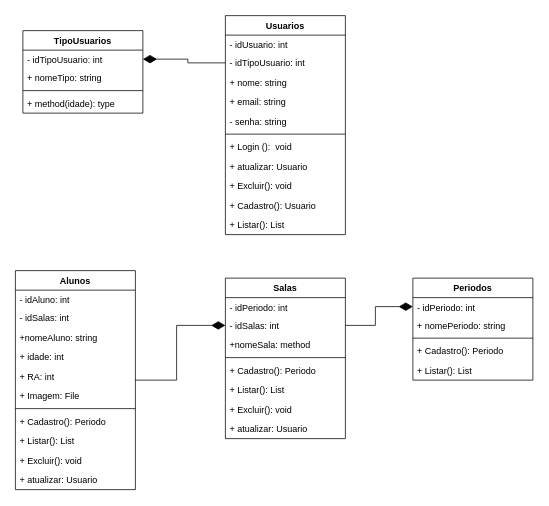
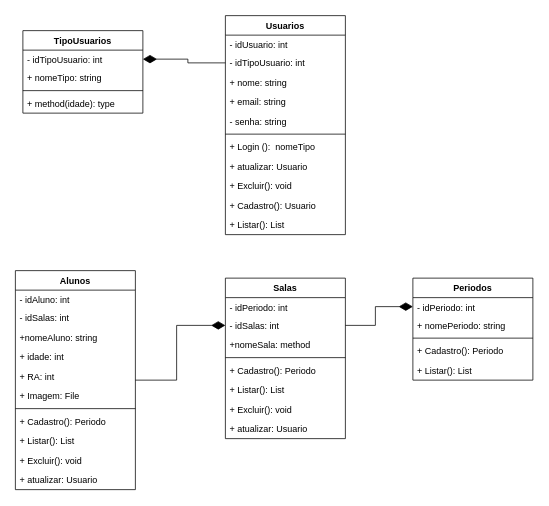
  <mxCell id="0" />
  <mxCell id="1" parent="0" />
  <mxCell id="2" value="TipoUsuarios" style="swimlane;fontStyle=1;align=center;verticalAlign=top;childLayout=stackLayout;horizontal=1;startSize=26;horizontalStack=0;resizeParent=1;resizeParentMax=0;resizeLast=0;collapsible=1;marginBottom=0;" vertex="1" parent="1"><mxGeometry x="30" y="40" width="160" height="110" as="geometry" /></mxCell>
  <mxCell id="3" value="- idTipoUsuario: int" style="text;strokeColor=none;fillColor=none;align=left;verticalAlign=top;spacingLeft=4;spacingRight=4;overflow=hidden;rotatable=0;points=[[0,0.5],[1,0.5]];portConstraint=eastwest;" vertex="1" parent="2"><mxGeometry y="26" width="160" height="24" as="geometry" /></mxCell>
  <mxCell id="4" value="+ nomeTipo: string" style="text;strokeColor=none;fillColor=none;align=left;verticalAlign=top;spacingLeft=4;spacingRight=4;overflow=hidden;rotatable=0;points=[[0,0.5],[1,0.5]];portConstraint=eastwest;" vertex="1" parent="2"><mxGeometry y="50" width="160" height="26" as="geometry" /></mxCell>
  <mxCell id="5" value="" style="line;strokeWidth=1;fillColor=none;align=left;verticalAlign=middle;spacingTop=-1;spacingLeft=3;spacingRight=3;rotatable=0;labelPosition=right;points=[];portConstraint=eastwest;" vertex="1" parent="2"><mxGeometry y="76" width="160" height="8" as="geometry" /></mxCell>
  <mxCell id="6" value="+ method(idade): type" style="text;strokeColor=none;fillColor=none;align=left;verticalAlign=top;spacingLeft=4;spacingRight=4;overflow=hidden;rotatable=0;points=[[0,0.5],[1,0.5]];portConstraint=eastwest;" vertex="1" parent="2"><mxGeometry y="84" width="160" height="26" as="geometry" /></mxCell>
  <mxCell id="7" value="Usuarios" style="swimlane;fontStyle=1;align=center;verticalAlign=top;childLayout=stackLayout;horizontal=1;startSize=26;horizontalStack=0;resizeParent=1;resizeParentMax=0;resizeLast=0;collapsible=1;marginBottom=0;" vertex="1" parent="1"><mxGeometry x="300" y="20" width="160" height="292" as="geometry" /></mxCell>
  <mxCell id="8" value="- idUsuario: int" style="text;strokeColor=none;fillColor=none;align=left;verticalAlign=top;spacingLeft=4;spacingRight=4;overflow=hidden;rotatable=0;points=[[0,0.5],[1,0.5]];portConstraint=eastwest;" vertex="1" parent="7"><mxGeometry y="26" width="160" height="24" as="geometry" /></mxCell>
  <mxCell id="9" value="- idTipoUsuario: int" style="text;strokeColor=none;fillColor=none;align=left;verticalAlign=top;spacingLeft=4;spacingRight=4;overflow=hidden;rotatable=0;points=[[0,0.5],[1,0.5]];portConstraint=eastwest;" vertex="1" parent="7"><mxGeometry y="50" width="160" height="26" as="geometry" /></mxCell>
  <mxCell id="10" value="+ nome: string" style="text;strokeColor=none;fillColor=none;align=left;verticalAlign=top;spacingLeft=4;spacingRight=4;overflow=hidden;rotatable=0;points=[[0,0.5],[1,0.5]];portConstraint=eastwest;" vertex="1" parent="7"><mxGeometry y="76" width="160" height="26" as="geometry" /></mxCell>
  <mxCell id="11" value="+ email: string" style="text;strokeColor=none;fillColor=none;align=left;verticalAlign=top;spacingLeft=4;spacingRight=4;overflow=hidden;rotatable=0;points=[[0,0.5],[1,0.5]];portConstraint=eastwest;" vertex="1" parent="7"><mxGeometry y="102" width="160" height="26" as="geometry" /></mxCell>
  <mxCell id="12" value="- senha: string" style="text;strokeColor=none;fillColor=none;align=left;verticalAlign=top;spacingLeft=4;spacingRight=4;overflow=hidden;rotatable=0;points=[[0,0.5],[1,0.5]];portConstraint=eastwest;" vertex="1" parent="7"><mxGeometry y="128" width="160" height="26" as="geometry" /></mxCell>
  <mxCell id="13" value="" style="line;strokeWidth=1;fillColor=none;align=left;verticalAlign=middle;spacingTop=-1;spacingLeft=3;spacingRight=3;rotatable=0;labelPosition=right;points=[];portConstraint=eastwest;" vertex="1" parent="7"><mxGeometry y="154" width="160" height="8" as="geometry" /></mxCell>
- <mxCell id="14" value="+ Login ():  void" style="text;strokeColor=none;fillColor=none;align=left;verticalAlign=top;spacingLeft=4;spacingRight=4;overflow=hidden;rotatable=0;points=[[0,0.5],[1,0.5]];portConstraint=eastwest;" vertex="1" parent="7"><mxGeometry y="162" width="160" height="26" as="geometry" /></mxCell>
+ <mxCell id="14" value="+ Login ():  nomeTipo" style="text;strokeColor=none;fillColor=none;align=left;verticalAlign=top;spacingLeft=4;spacingRight=4;overflow=hidden;rotatable=0;points=[[0,0.5],[1,0.5]];portConstraint=eastwest;" vertex="1" parent="7"><mxGeometry y="162" width="160" height="26" as="geometry" /></mxCell>
  <mxCell id="15" value="+ atualizar: Usuario" style="text;strokeColor=none;fillColor=none;align=left;verticalAlign=top;spacingLeft=4;spacingRight=4;overflow=hidden;rotatable=0;points=[[0,0.5],[1,0.5]];portConstraint=eastwest;" vertex="1" parent="7"><mxGeometry y="188" width="160" height="26" as="geometry" /></mxCell>
  <mxCell id="16" value="+ Excluir(): void" style="text;strokeColor=none;fillColor=none;align=left;verticalAlign=top;spacingLeft=4;spacingRight=4;overflow=hidden;rotatable=0;points=[[0,0.5],[1,0.5]];portConstraint=eastwest;" vertex="1" parent="7"><mxGeometry y="214" width="160" height="26" as="geometry" /></mxCell>
  <mxCell id="17" value="+ Cadastro(): Usuario" style="text;strokeColor=none;fillColor=none;align=left;verticalAlign=top;spacingLeft=4;spacingRight=4;overflow=hidden;rotatable=0;points=[[0,0.5],[1,0.5]];portConstraint=eastwest;" vertex="1" parent="7"><mxGeometry y="240" width="160" height="26" as="geometry" /></mxCell>
  <mxCell id="18" value="+ Listar(): List" style="text;strokeColor=none;fillColor=none;align=left;verticalAlign=top;spacingLeft=4;spacingRight=4;overflow=hidden;rotatable=0;points=[[0,0.5],[1,0.5]];portConstraint=eastwest;" vertex="1" parent="7"><mxGeometry y="266" width="160" height="26" as="geometry" /></mxCell>
  <mxCell id="19" value="Periodos" style="swimlane;fontStyle=1;align=center;verticalAlign=top;childLayout=stackLayout;horizontal=1;startSize=26;horizontalStack=0;resizeParent=1;resizeParentMax=0;resizeLast=0;collapsible=1;marginBottom=0;" vertex="1" parent="1"><mxGeometry x="550" y="370" width="160" height="136" as="geometry" /></mxCell>
  <mxCell id="20" value="- idPeriodo: int" style="text;strokeColor=none;fillColor=none;align=left;verticalAlign=top;spacingLeft=4;spacingRight=4;overflow=hidden;rotatable=0;points=[[0,0.5],[1,0.5]];portConstraint=eastwest;" vertex="1" parent="19"><mxGeometry y="26" width="160" height="24" as="geometry" /></mxCell>
  <mxCell id="21" value="+ nomePeriodo: string" style="text;strokeColor=none;fillColor=none;align=left;verticalAlign=top;spacingLeft=4;spacingRight=4;overflow=hidden;rotatable=0;points=[[0,0.5],[1,0.5]];portConstraint=eastwest;" vertex="1" parent="19"><mxGeometry y="50" width="160" height="26" as="geometry" /></mxCell>
  <mxCell id="22" value="" style="line;strokeWidth=1;fillColor=none;align=left;verticalAlign=middle;spacingTop=-1;spacingLeft=3;spacingRight=3;rotatable=0;labelPosition=right;points=[];portConstraint=eastwest;" vertex="1" parent="19"><mxGeometry y="76" width="160" height="8" as="geometry" /></mxCell>
  <mxCell id="23" value="+ Cadastro(): Periodo" style="text;strokeColor=none;fillColor=none;align=left;verticalAlign=top;spacingLeft=4;spacingRight=4;overflow=hidden;rotatable=0;points=[[0,0.5],[1,0.5]];portConstraint=eastwest;" vertex="1" parent="19"><mxGeometry y="84" width="160" height="26" as="geometry" /></mxCell>
  <mxCell id="24" value="+ Listar(): List" style="text;strokeColor=none;fillColor=none;align=left;verticalAlign=top;spacingLeft=4;spacingRight=4;overflow=hidden;rotatable=0;points=[[0,0.5],[1,0.5]];portConstraint=eastwest;" vertex="1" parent="19"><mxGeometry y="110" width="160" height="26" as="geometry" /></mxCell>
  <mxCell id="25" value="Salas" style="swimlane;fontStyle=1;align=center;verticalAlign=top;childLayout=stackLayout;horizontal=1;startSize=26;horizontalStack=0;resizeParent=1;resizeParentMax=0;resizeLast=0;collapsible=1;marginBottom=0;" vertex="1" parent="1"><mxGeometry x="300" y="370" width="160" height="214" as="geometry" /></mxCell>
  <mxCell id="26" value="- idPeriodo: int" style="text;strokeColor=none;fillColor=none;align=left;verticalAlign=top;spacingLeft=4;spacingRight=4;overflow=hidden;rotatable=0;points=[[0,0.5],[1,0.5]];portConstraint=eastwest;" vertex="1" parent="25"><mxGeometry y="26" width="160" height="24" as="geometry" /></mxCell>
  <mxCell id="27" value="- idSalas: int" style="text;strokeColor=none;fillColor=none;align=left;verticalAlign=top;spacingLeft=4;spacingRight=4;overflow=hidden;rotatable=0;points=[[0,0.5],[1,0.5]];portConstraint=eastwest;" vertex="1" parent="25"><mxGeometry y="50" width="160" height="26" as="geometry" /></mxCell>
  <mxCell id="28" value="+nomeSala: method" style="text;strokeColor=none;fillColor=none;align=left;verticalAlign=top;spacingLeft=4;spacingRight=4;overflow=hidden;rotatable=0;points=[[0,0.5],[1,0.5]];portConstraint=eastwest;" vertex="1" parent="25"><mxGeometry y="76" width="160" height="26" as="geometry" /></mxCell>
  <mxCell id="29" value="" style="line;strokeWidth=1;fillColor=none;align=left;verticalAlign=middle;spacingTop=-1;spacingLeft=3;spacingRight=3;rotatable=0;labelPosition=right;points=[];portConstraint=eastwest;" vertex="1" parent="25"><mxGeometry y="102" width="160" height="8" as="geometry" /></mxCell>
  <mxCell id="30" value="+ Cadastro(): Periodo" style="text;strokeColor=none;fillColor=none;align=left;verticalAlign=top;spacingLeft=4;spacingRight=4;overflow=hidden;rotatable=0;points=[[0,0.5],[1,0.5]];portConstraint=eastwest;" vertex="1" parent="25"><mxGeometry y="110" width="160" height="26" as="geometry" /></mxCell>
  <mxCell id="31" value="+ Listar(): List" style="text;strokeColor=none;fillColor=none;align=left;verticalAlign=top;spacingLeft=4;spacingRight=4;overflow=hidden;rotatable=0;points=[[0,0.5],[1,0.5]];portConstraint=eastwest;" vertex="1" parent="25"><mxGeometry y="136" width="160" height="26" as="geometry" /></mxCell>
  <mxCell id="32" value="+ Excluir(): void" style="text;strokeColor=none;fillColor=none;align=left;verticalAlign=top;spacingLeft=4;spacingRight=4;overflow=hidden;rotatable=0;points=[[0,0.5],[1,0.5]];portConstraint=eastwest;" vertex="1" parent="25"><mxGeometry y="162" width="160" height="26" as="geometry" /></mxCell>
  <mxCell id="33" value="+ atualizar: Usuario" style="text;strokeColor=none;fillColor=none;align=left;verticalAlign=top;spacingLeft=4;spacingRight=4;overflow=hidden;rotatable=0;points=[[0,0.5],[1,0.5]];portConstraint=eastwest;" vertex="1" parent="25"><mxGeometry y="188" width="160" height="26" as="geometry" /></mxCell>
  <mxCell id="34" style="edgeStyle=orthogonalEdgeStyle;rounded=0;orthogonalLoop=1;jettySize=auto;html=1;entryX=0;entryY=0.5;entryDx=0;entryDy=0;endArrow=diamondThin;endFill=1;endSize=16;targetPerimeterSpacing=0;strokeWidth=1;" edge="1" parent="1" source="35" target="27"><mxGeometry relative="1" as="geometry" /></mxCell>
  <mxCell id="35" value="Alunos" style="swimlane;fontStyle=1;align=center;verticalAlign=top;childLayout=stackLayout;horizontal=1;startSize=26;horizontalStack=0;resizeParent=1;resizeParentMax=0;resizeLast=0;collapsible=1;marginBottom=0;" vertex="1" parent="1"><mxGeometry x="20" y="360" width="160" height="292" as="geometry" /></mxCell>
  <mxCell id="36" value="- idAluno: int" style="text;strokeColor=none;fillColor=none;align=left;verticalAlign=top;spacingLeft=4;spacingRight=4;overflow=hidden;rotatable=0;points=[[0,0.5],[1,0.5]];portConstraint=eastwest;" vertex="1" parent="35"><mxGeometry y="26" width="160" height="24" as="geometry" /></mxCell>
  <mxCell id="37" value="- idSalas: int" style="text;strokeColor=none;fillColor=none;align=left;verticalAlign=top;spacingLeft=4;spacingRight=4;overflow=hidden;rotatable=0;points=[[0,0.5],[1,0.5]];portConstraint=eastwest;" vertex="1" parent="35"><mxGeometry y="50" width="160" height="26" as="geometry" /></mxCell>
  <mxCell id="38" value="+nomeAluno: string" style="text;strokeColor=none;fillColor=none;align=left;verticalAlign=top;spacingLeft=4;spacingRight=4;overflow=hidden;rotatable=0;points=[[0,0.5],[1,0.5]];portConstraint=eastwest;" vertex="1" parent="35"><mxGeometry y="76" width="160" height="26" as="geometry" /></mxCell>
  <mxCell id="39" value="+ idade: int" style="text;strokeColor=none;fillColor=none;align=left;verticalAlign=top;spacingLeft=4;spacingRight=4;overflow=hidden;rotatable=0;points=[[0,0.5],[1,0.5]];portConstraint=eastwest;" vertex="1" parent="35"><mxGeometry y="102" width="160" height="26" as="geometry" /></mxCell>
  <mxCell id="40" value="+ RA: int" style="text;strokeColor=none;fillColor=none;align=left;verticalAlign=top;spacingLeft=4;spacingRight=4;overflow=hidden;rotatable=0;points=[[0,0.5],[1,0.5]];portConstraint=eastwest;" vertex="1" parent="35"><mxGeometry y="128" width="160" height="26" as="geometry" /></mxCell>
  <mxCell id="41" value="+ Imagem: File" style="text;strokeColor=none;fillColor=none;align=left;verticalAlign=top;spacingLeft=4;spacingRight=4;overflow=hidden;rotatable=0;points=[[0,0.5],[1,0.5]];portConstraint=eastwest;" vertex="1" parent="35"><mxGeometry y="154" width="160" height="26" as="geometry" /></mxCell>
  <mxCell id="42" value="" style="line;strokeWidth=1;fillColor=none;align=left;verticalAlign=middle;spacingTop=-1;spacingLeft=3;spacingRight=3;rotatable=0;labelPosition=right;points=[];portConstraint=eastwest;" vertex="1" parent="35"><mxGeometry y="180" width="160" height="8" as="geometry" /></mxCell>
  <mxCell id="43" value="+ Cadastro(): Periodo" style="text;strokeColor=none;fillColor=none;align=left;verticalAlign=top;spacingLeft=4;spacingRight=4;overflow=hidden;rotatable=0;points=[[0,0.5],[1,0.5]];portConstraint=eastwest;" vertex="1" parent="35"><mxGeometry y="188" width="160" height="26" as="geometry" /></mxCell>
  <mxCell id="44" value="+ Listar(): List" style="text;strokeColor=none;fillColor=none;align=left;verticalAlign=top;spacingLeft=4;spacingRight=4;overflow=hidden;rotatable=0;points=[[0,0.5],[1,0.5]];portConstraint=eastwest;" vertex="1" parent="35"><mxGeometry y="214" width="160" height="26" as="geometry" /></mxCell>
  <mxCell id="45" value="+ Excluir(): void" style="text;strokeColor=none;fillColor=none;align=left;verticalAlign=top;spacingLeft=4;spacingRight=4;overflow=hidden;rotatable=0;points=[[0,0.5],[1,0.5]];portConstraint=eastwest;" vertex="1" parent="35"><mxGeometry y="240" width="160" height="26" as="geometry" /></mxCell>
  <mxCell id="46" value="+ atualizar: Usuario" style="text;strokeColor=none;fillColor=none;align=left;verticalAlign=top;spacingLeft=4;spacingRight=4;overflow=hidden;rotatable=0;points=[[0,0.5],[1,0.5]];portConstraint=eastwest;" vertex="1" parent="35"><mxGeometry y="266" width="160" height="26" as="geometry" /></mxCell>
  <mxCell id="47" style="edgeStyle=orthogonalEdgeStyle;rounded=0;orthogonalLoop=1;jettySize=auto;html=1;endArrow=diamondThin;endFill=1;strokeWidth=1;targetPerimeterSpacing=0;endSize=16;" edge="1" parent="1" source="9" target="3"><mxGeometry relative="1" as="geometry" /></mxCell>
  <mxCell id="48" style="edgeStyle=orthogonalEdgeStyle;rounded=0;orthogonalLoop=1;jettySize=auto;html=1;entryX=0;entryY=0.5;entryDx=0;entryDy=0;endArrow=diamondThin;endFill=1;endSize=16;targetPerimeterSpacing=0;strokeWidth=1;" edge="1" parent="1" source="27" target="20"><mxGeometry relative="1" as="geometry" /></mxCell>
